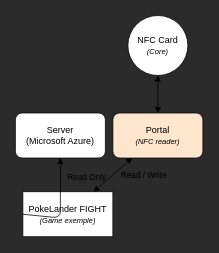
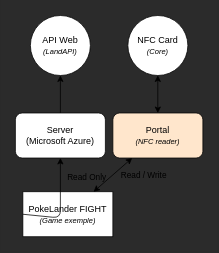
  <mxCell id="0" />
  <mxCell id="1" parent="0" />
  <mxCell id="2" value="NFC Card&lt;br&gt;&lt;i style=&quot;font-size: 10px;&quot;&gt;(Core)&lt;/i&gt;" style="ellipse;whiteSpace=wrap;html=1;aspect=fixed;rounded=1;labelBackgroundColor=none;" parent="1" vertex="1"><mxGeometry x="170" y="20" width="80" height="80" as="geometry" /></mxCell>
+ <mxCell id="3" value="API Web&lt;br&gt;&lt;font style=&quot;font-size: 10px;&quot;&gt;&lt;i&gt;(LandAPI)&lt;/i&gt;&lt;/font&gt;" style="ellipse;whiteSpace=wrap;html=1;aspect=fixed;rounded=1;labelBackgroundColor=none;" parent="1" vertex="1"><mxGeometry x="40" y="20" width="80" height="80" as="geometry" /></mxCell>
  <mxCell id="4" value="PokeLander FIGHT&lt;br&gt;&lt;font style=&quot;font-size: 10px;&quot;&gt;&lt;i&gt;(Game exemple)&lt;/i&gt;&lt;/font&gt;" style="rounded=0;whiteSpace=wrap;html=1;labelBackgroundColor=none;" parent="1" vertex="1"><mxGeometry x="30" y="255" width="120" height="60" as="geometry" /></mxCell>
  <mxCell id="5" value="Portal&lt;br&gt;&lt;font style=&quot;font-size: 10px;&quot;&gt;&lt;i&gt;(NFC reader)&lt;/i&gt;&lt;/font&gt;" style="rounded=1;whiteSpace=wrap;html=1;labelBackgroundColor=none;fillColor=#ffe6cc;" parent="1" vertex="1"><mxGeometry x="150" y="150" width="120" height="60" as="geometry" /></mxCell>
  <mxCell id="6" value="" style="endArrow=none;html=1;rounded=1;entryX=0;entryY=0.5;entryDx=0;entryDy=0;endFill=0;startArrow=classic;startFill=1;labelBackgroundColor=none;fontColor=default;" parent="1" source="11" target="4" edge="1"><mxGeometry width="50" height="50" relative="1" as="geometry"><mxPoint x="50" y="180" as="sourcePoint" /><mxPoint x="100" y="130" as="targetPoint" /><Array as="points"><mxPoint x="80" y="290" /></Array></mxGeometry></mxCell>
  <mxCell id="7" value="" style="endArrow=classic;startArrow=classic;html=1;rounded=1;labelBackgroundColor=none;fontColor=default;" parent="1" edge="1"><mxGeometry width="50" height="50" relative="1" as="geometry"><mxPoint x="209.9" y="150" as="sourcePoint" /><mxPoint x="209.9" y="100" as="targetPoint" /></mxGeometry></mxCell>
  <mxCell id="8" value="Read Only" style="edgeLabel;html=1;align=center;verticalAlign=middle;resizable=0;points=[];rounded=1;labelBackgroundColor=none;" parent="7" vertex="1" connectable="0"><mxGeometry x="0.024" relative="1" as="geometry"><mxPoint x="-95" y="111" as="offset" /></mxGeometry></mxCell>
  <mxCell id="9" value="" style="endArrow=classic;startArrow=classic;html=1;rounded=1;labelBackgroundColor=none;fontColor=default;" parent="1" source="4" target="5" edge="1"><mxGeometry width="50" height="50" relative="1" as="geometry"><mxPoint x="360" y="280" as="sourcePoint" /><mxPoint x="410" y="230" as="targetPoint" /></mxGeometry></mxCell>
  <mxCell id="10" value="Read / Write" style="edgeLabel;html=1;align=center;verticalAlign=middle;resizable=0;points=[];rounded=1;labelBackgroundColor=none;" parent="9" vertex="1" connectable="0"><mxGeometry x="0.024" relative="1" as="geometry"><mxPoint x="40" y="1" as="offset" /></mxGeometry></mxCell>
  <mxCell id="11" value="Server&lt;br&gt;(Microsoft Azure)" style="rounded=1;whiteSpace=wrap;html=1;labelBackgroundColor=none;" vertex="1" parent="1"><mxGeometry x="20" y="150" width="120" height="60" as="geometry" /></mxCell>
+ <mxCell id="12" value="" style="endArrow=none;html=1;rounded=1;endFill=0;startArrow=classic;startFill=1;labelBackgroundColor=none;fontColor=default;" edge="1" parent="1" source="3" target="11"><mxGeometry width="50" height="50" relative="1" as="geometry"><mxPoint x="90" y="220" as="sourcePoint" /><mxPoint x="160" y="300" as="targetPoint" /><Array as="points" /></mxGeometry></mxCell>
